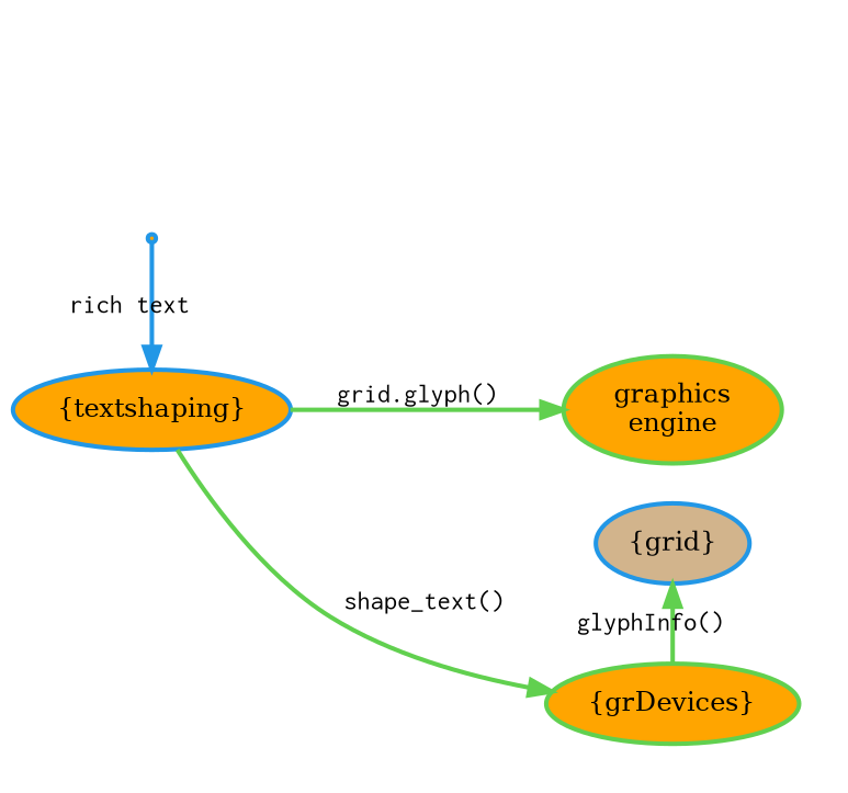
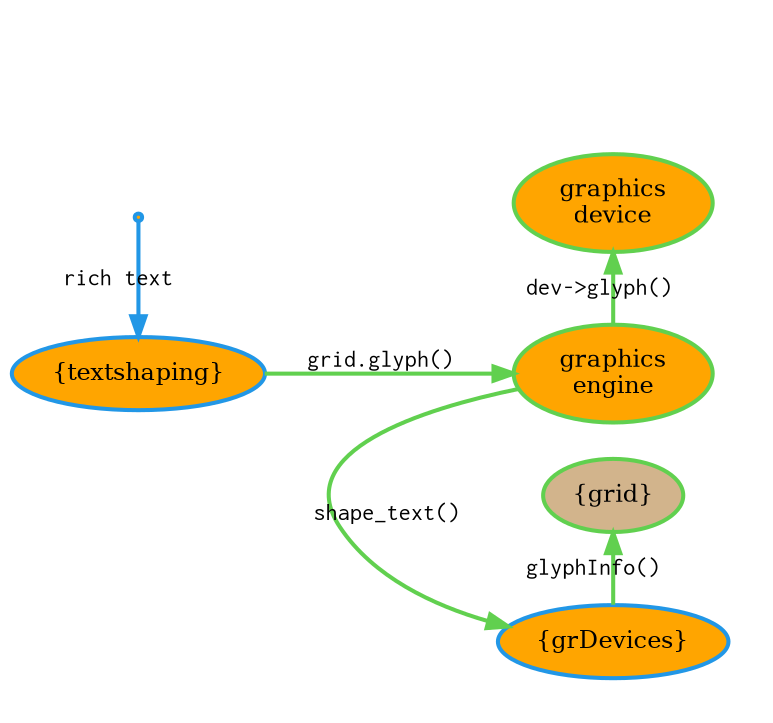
  digraph {
    rankdir=LR
    node [color="#61D04F" fillcolor=orange fontcolor=black fontsize=12 penwidth=2 style=filled]
    edge [color="#61D04F" fontcolor=black fontname=courier fontsize=12 penwidth=2]
    origin2 [color="#2297E6" shape=point]
    n2 [color="#2297E6" label="{textshaping}"]
    origin [fillcolor=white style=invis]
-   n4 [label="{grDevices}"]
+   n4 [color="#2297E6" label="{grDevices}"]
    n5 [label="graphics\nengine"]
-   n7 [color="#2297E6" fillcolor=tan label="{grid}"]
+   n6 [label="graphics\ndevice"]
+   n7 [fillcolor=tan label="{grid}"]
    subgraph sub_1 {
      rank=same
      origin2
      n2
    }
    subgraph cluster_2 {
      color=none
      subgraph sub_3 {
        color=none
        rank=same
        origin
        n4
        n5
+       n6
        n7
      }
    }
    origin2 -> n2 [color="#2297E6" label="rich text"]
-   n2 -> n4 [label=" shape_text()"]
+   n5 -> n4 [label=" shape_text()"]
    n2 -> n5 [label="grid.glyph()"]
    origin -> origin2 [style=invis]
    origin -> n4 [style=invis]
    n4 -> n7 [label="glyphInfo()"]
+   n5 -> n6 [label=" dev->glyph()"]
  }
